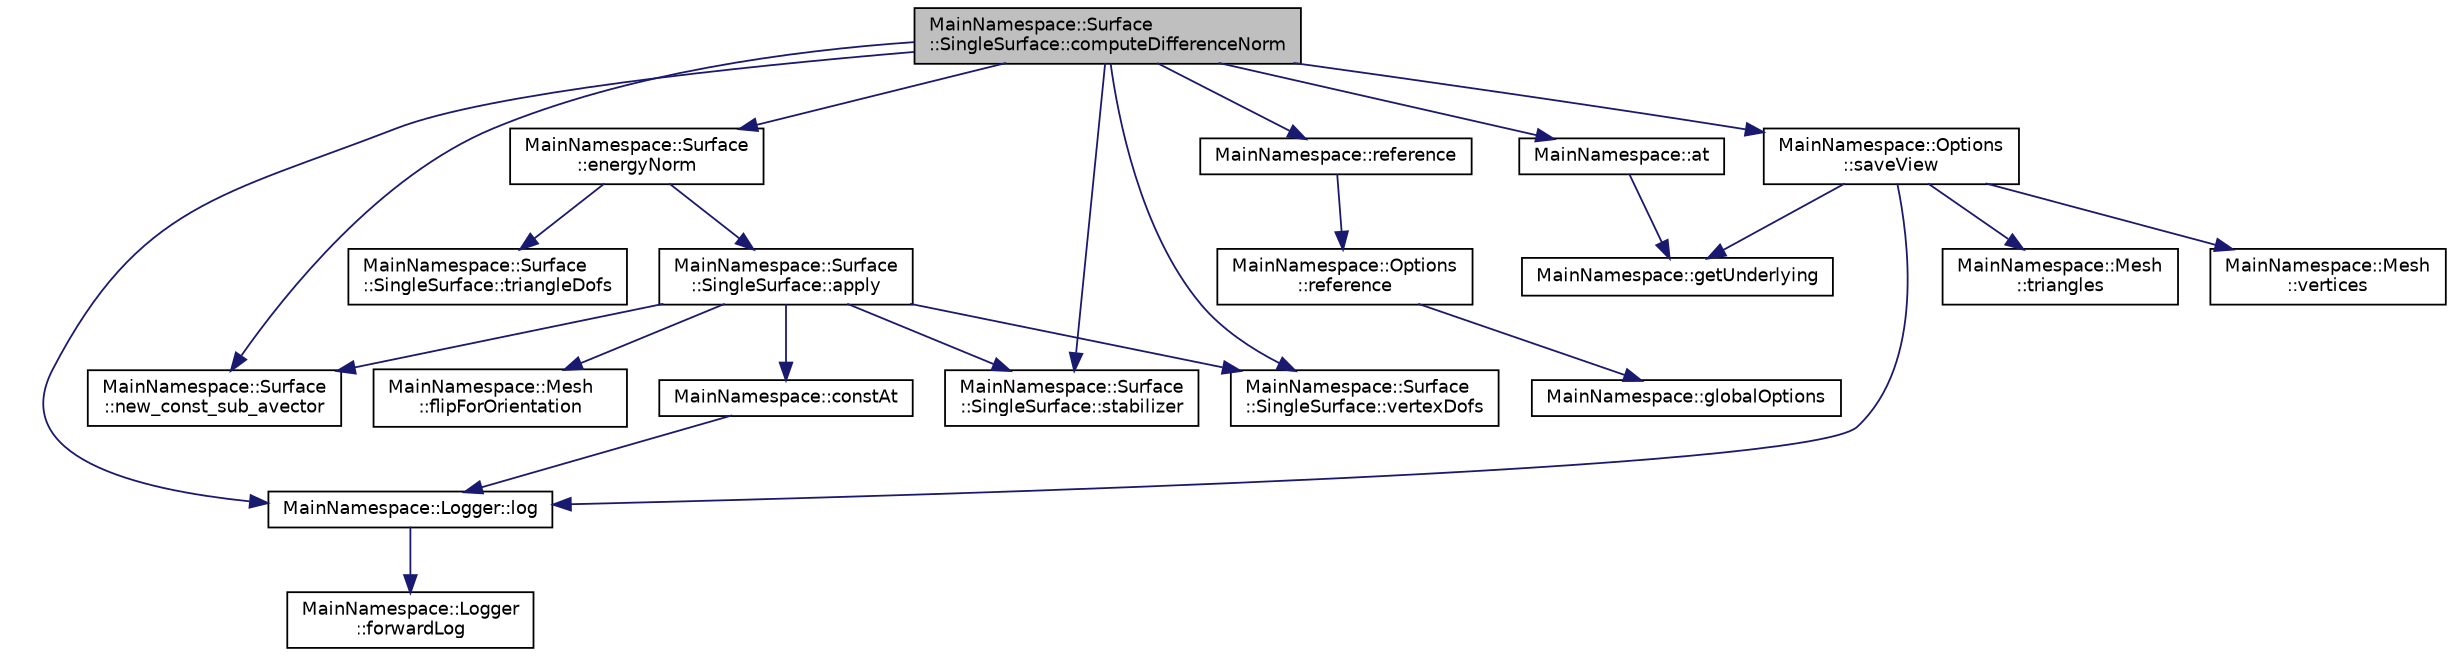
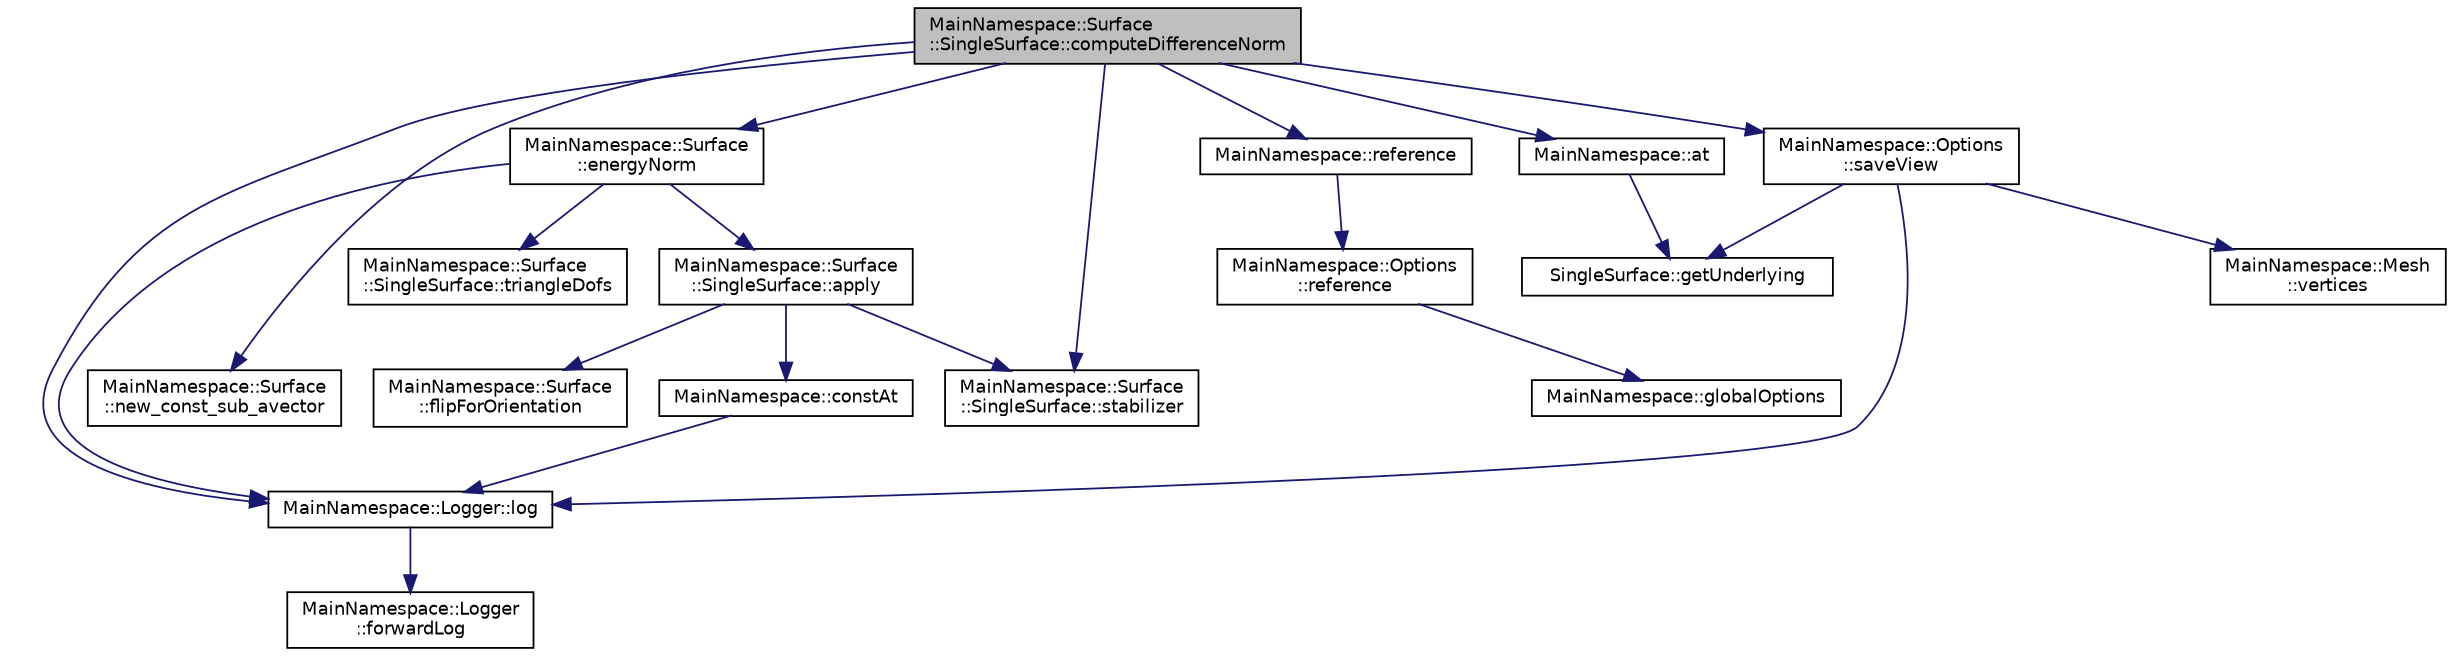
  digraph {
    rankdir=TB
    node [color=black fillcolor=white fontname=Helvetica fontsize=10 shape=record style=filled]
    edge [color=midnightblue fontname=Helvetica fontsize=10 labelfontname=Helvetica labelfontsize=10 style=solid]
    n1 [fillcolor=grey75 fontcolor=black height=0.2 label="MainNamespace::Surface\l::SingleSurface::computeDifferenceNorm" width=0.4]
    n2 [height=0.2 label="MainNamespace::at" width=0.4]
    n3 [height=0.2 label="MainNamespace::Surface\l::energyNorm" width=0.4]
    n4 [height=0.2 label="MainNamespace::Surface\l::new_const_sub_avector" width=0.4]
    n5 [height=0.2 label="MainNamespace::Surface\l::SingleSurface::stabilizer" width=0.4]
-   n6 [height=0.2 label="MainNamespace::Surface\l::SingleSurface::vertexDofs" width=0.4]
    n7 [height=0.2 label="MainNamespace::Logger::log" width=0.4]
    n8 [height=0.2 label="MainNamespace::reference" width=0.4]
    n9 [height=0.2 label="MainNamespace::Options\l::saveView" width=0.4]
-   n10 [height=0.2 label="MainNamespace::getUnderlying" width=0.4]
+   n10 [height=0.2 label="SingleSurface::getUnderlying" width=0.4]
    n11 [height=0.2 label="MainNamespace::Surface\l::SingleSurface::apply" width=0.4]
    n12 [height=0.2 label="MainNamespace::Surface\l::SingleSurface::triangleDofs" width=0.4]
    n13 [height=0.2 label="MainNamespace::Logger\l::forwardLog" width=0.4]
    n14 [height=0.2 label="MainNamespace::Options\l::reference" width=0.4]
-   n15 [height=0.2 label="MainNamespace::Mesh\l::triangles" width=0.4]
    n16 [height=0.2 label="MainNamespace::Mesh\l::vertices" width=0.4]
    n17 [height=0.2 label="MainNamespace::constAt" width=0.4]
-   n18 [height=0.2 label="MainNamespace::Mesh\l::flipForOrientation" width=0.4]
+   n18 [height=0.2 label="MainNamespace::Surface\l::flipForOrientation" width=0.4]
    n19 [height=0.2 label="MainNamespace::globalOptions" width=0.4]
    n1 -> n2
    n1 -> n3
    n1 -> n4
    n1 -> n5
-   n1 -> n6
    n1 -> n7
    n1 -> n8
    n1 -> n9
    n2 -> n10
+   n3 -> n7
    n3 -> n11
    n3 -> n12
    n7 -> n13
    n8 -> n14
    n9 -> n7
    n9 -> n10
-   n9 -> n15
    n9 -> n16
-   n11 -> n4
    n11 -> n5
-   n11 -> n6
    n11 -> n17
    n11 -> n18
    n14 -> n19
    n17 -> n7
  }
